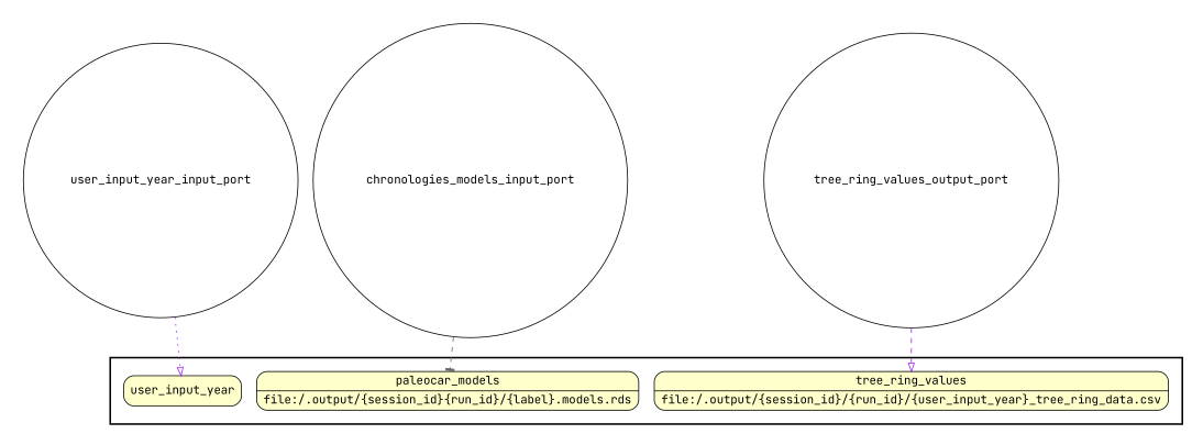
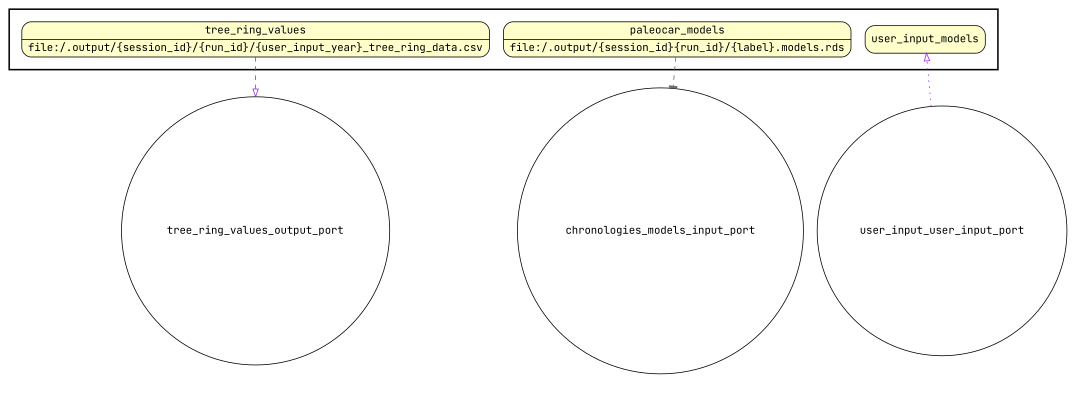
  digraph {
    fontname="JetBrains Mono"
    fontsize=18
    labelloc=t
    rankdir=TB
    node [fillcolor="#FFFFCC" fontname="JetBrains Mono" peripheries=1 shape=circle style="rounded,filled"]
    edge [arrowhead=onormal color=purple fontname="JetBrains Mono" style=dashed]
    n1 [label="{<f0> tree_ring_values |<f1> file\:/.output/\{session_id\}/\{run_id\}/\{user_input_year\}_tree_ring_data.csv}" rankdir=LR shape=record]
    n2 [label="{<f0> paleocar_models |<f1> file\:/.output/\{session_id\}\{run_id\}/\{label\}.models.rds}" rankdir=LR shape=record]
-   user_input_year [shape=box]
+   user_input_year [shape=box label=user_input_models]
    n4 [fillcolor="#FFFFFF" label=chronologies_models_input_port width=0.2]
-   user_input_year_input_port [fillcolor="#FFFFFF" width=0.2]
+   user_input_year_input_port [fillcolor="#FFFFFF" width=0.2 label=user_input_user_input_port]
    tree_ring_values_output_port [fillcolor="#FFFFFF" width=0.2]
    subgraph cluster_1 {
      color=black
      penwidth=2
      subgraph cluster_2 {
        color=black
        penwidth=0
        n1
        n2
        user_input_year
      }
    }
    subgraph cluster_3 {
      penwidth=0
      subgraph cluster_4 {
        penwidth=0
        n4
        user_input_year_input_port
      }
    }
    subgraph cluster_5 {
      penwidth=0
      subgraph cluster_6 {
        penwidth=0
        tree_ring_values_output_port
      }
    }
-   tree_ring_values_output_port -> n1
-   n4 -> n2 [arrowhead=tee color=gray40]
+   n1 -> tree_ring_values_output_port
+   n2 -> n4 [arrowhead=tee color=gray40]
    user_input_year_input_port -> user_input_year [style=dotted]
  }
